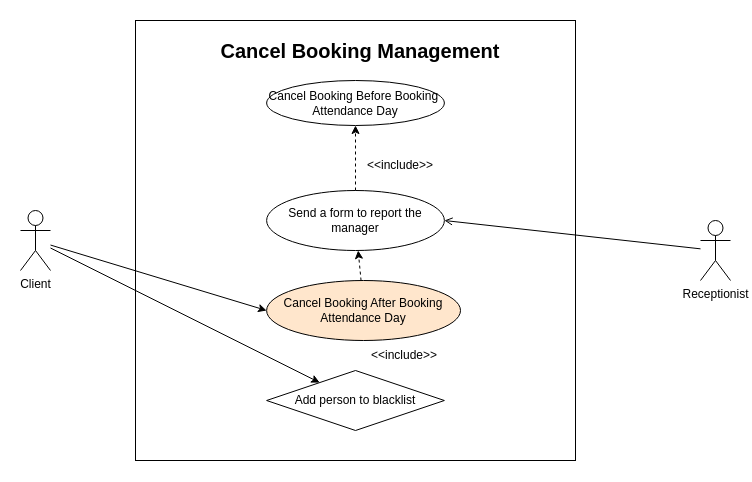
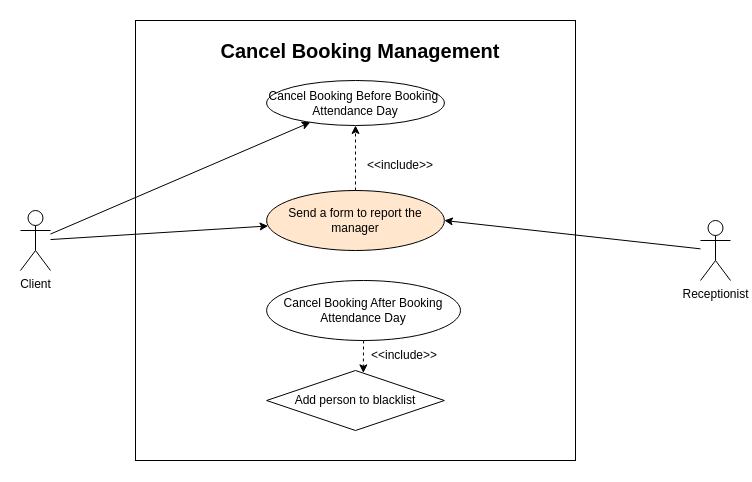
  <mxCell id="0" />
  <mxCell id="1" parent="0" />
  <mxCell id="2" value="" style="whiteSpace=wrap;html=1;aspect=fixed;" vertex="1" parent="1"><mxGeometry x="135" y="20" width="440" height="440" as="geometry" /></mxCell>
  <mxCell id="3" value="Cancel Booking Management" style="text;html=1;strokeColor=none;fillColor=none;align=center;verticalAlign=middle;whiteSpace=wrap;rounded=0;fontSize=20;fontStyle=1" vertex="1" parent="1"><mxGeometry x="185" y="35" width="350" height="30" as="geometry" /></mxCell>
  <mxCell id="4" value="Add person to blacklist" style="rhombus;whiteSpace=wrap;html=1;" vertex="1" parent="1"><mxGeometry x="266.12" y="370" width="177.75" height="60" as="geometry" /></mxCell>
- <mxCell id="5" value="Cancel Booking After Booking Attendance Day" style="ellipse;whiteSpace=wrap;html=1;fillColor=#ffe6cc;" vertex="1" parent="1"><mxGeometry x="266.12" y="280" width="193.88" height="60" as="geometry" /></mxCell>
- <mxCell id="6" value="Send a form to report the manager" style="ellipse;whiteSpace=wrap;html=1;" vertex="1" parent="1"><mxGeometry x="266.12" y="190" width="177.75" height="60" as="geometry" /></mxCell>
+ <mxCell id="5" value="Cancel Booking After Booking Attendance Day" style="ellipse;whiteSpace=wrap;html=1;" vertex="1" parent="1"><mxGeometry x="266.12" y="280" width="193.88" height="60" as="geometry" /></mxCell>
+ <mxCell id="6" value="Send a form to report the manager" style="ellipse;whiteSpace=wrap;html=1;fillColor=#ffe6cc;" vertex="1" parent="1"><mxGeometry x="266.12" y="190" width="177.75" height="60" as="geometry" /></mxCell>
  <mxCell id="7" value="Cancel Booking Before Booking&amp;nbsp;&lt;br&gt;Attendance Day" style="ellipse;whiteSpace=wrap;html=1;" vertex="1" parent="1"><mxGeometry x="266.13" y="80" width="177.75" height="45" as="geometry" /></mxCell>
  <mxCell id="8" value="Client" style="shape=umlActor;verticalLabelPosition=bottom;verticalAlign=top;html=1;outlineConnect=0;" vertex="1" parent="1"><mxGeometry x="20" y="210" width="30" height="60" as="geometry" /></mxCell>
  <mxCell id="9" value="Receptionist" style="shape=umlActor;verticalLabelPosition=bottom;verticalAlign=top;html=1;outlineConnect=0;" vertex="1" parent="1"><mxGeometry x="700" y="220" width="30" height="60" as="geometry" /></mxCell>
- <mxCell id="10" value="" style="endArrow=classic;html=1;rounded=0;" edge="1" parent="1" source="8" target="4"><mxGeometry width="50" height="50" relative="1" as="geometry"><mxPoint x="350" y="260" as="sourcePoint" /><mxPoint x="400" y="210" as="targetPoint" /></mxGeometry></mxCell>
- <mxCell id="11" value="" style="endArrow=open;html=1;rounded=0;entryX=1;entryY=0.5;entryDx=0;entryDy=0;" edge="1" parent="1" source="9" target="6"><mxGeometry width="50" height="50" relative="1" as="geometry"><mxPoint x="350" y="260" as="sourcePoint" /><mxPoint x="400" y="210" as="targetPoint" /></mxGeometry></mxCell>
- <mxCell id="12" value="" style="endArrow=classic;html=1;rounded=0;entryX=0;entryY=0.5;entryDx=0;entryDy=0;" edge="1" parent="1" source="8" target="5"><mxGeometry width="50" height="50" relative="1" as="geometry"><mxPoint x="350" y="260" as="sourcePoint" /><mxPoint x="400" y="210" as="targetPoint" /></mxGeometry></mxCell>
+ <mxCell id="10" value="" style="endArrow=classic;html=1;rounded=0;" edge="1" parent="1" source="8" target="7"><mxGeometry width="50" height="50" relative="1" as="geometry"><mxPoint x="350" y="260" as="sourcePoint" /><mxPoint x="400" y="210" as="targetPoint" /></mxGeometry></mxCell>
+ <mxCell id="11" value="" style="endArrow=classic;html=1;rounded=0;entryX=1;entryY=0.5;entryDx=0;entryDy=0;" edge="1" parent="1" source="9" target="6"><mxGeometry width="50" height="50" relative="1" as="geometry"><mxPoint x="350" y="260" as="sourcePoint" /><mxPoint x="400" y="210" as="targetPoint" /></mxGeometry></mxCell>
+ <mxCell id="12" value="" style="endArrow=classic;html=1;rounded=0;" edge="1" parent="1" source="8" target="6"><mxGeometry width="50" height="50" relative="1" as="geometry"><mxPoint x="350" y="260" as="sourcePoint" /><mxPoint x="400" y="210" as="targetPoint" /></mxGeometry></mxCell>
  <mxCell id="13" value="" style="endArrow=classic;html=1;rounded=0;entryX=0.5;entryY=1;entryDx=0;entryDy=0;dashed=1;" edge="1" parent="1" target="7"><mxGeometry width="50" height="50" relative="1" as="geometry"><mxPoint x="355" y="190" as="sourcePoint" /><mxPoint x="400" y="210" as="targetPoint" /></mxGeometry></mxCell>
- <mxCell id="14" value="" style="endArrow=classic;html=1;rounded=0;dashed=1;" edge="1" parent="1" source="5" target="6"><mxGeometry width="50" height="50" relative="1" as="geometry"><mxPoint x="350" y="260" as="sourcePoint" /><mxPoint x="354" y="372" as="targetPoint" /></mxGeometry></mxCell>
+ <mxCell id="14" value="" style="endArrow=classic;html=1;rounded=0;entryX=0.544;entryY=0.04;entryDx=0;entryDy=0;entryPerimeter=0;dashed=1;" edge="1" parent="1" source="5" target="4"><mxGeometry width="50" height="50" relative="1" as="geometry"><mxPoint x="350" y="260" as="sourcePoint" /><mxPoint x="354" y="372" as="targetPoint" /></mxGeometry></mxCell>
  <mxCell id="15" value="&amp;lt;&amp;lt;include&amp;gt;&amp;gt;" style="text;html=1;strokeColor=none;fillColor=none;align=center;verticalAlign=middle;whiteSpace=wrap;rounded=0;" vertex="1" parent="1"><mxGeometry x="374" y="340" width="60" height="30" as="geometry" /></mxCell>
  <mxCell id="16" value="&amp;lt;&amp;lt;include&amp;gt;&amp;gt;" style="text;html=1;strokeColor=none;fillColor=none;align=center;verticalAlign=middle;whiteSpace=wrap;rounded=0;" vertex="1" parent="1"><mxGeometry x="370" y="150" width="60" height="30" as="geometry" /></mxCell>
